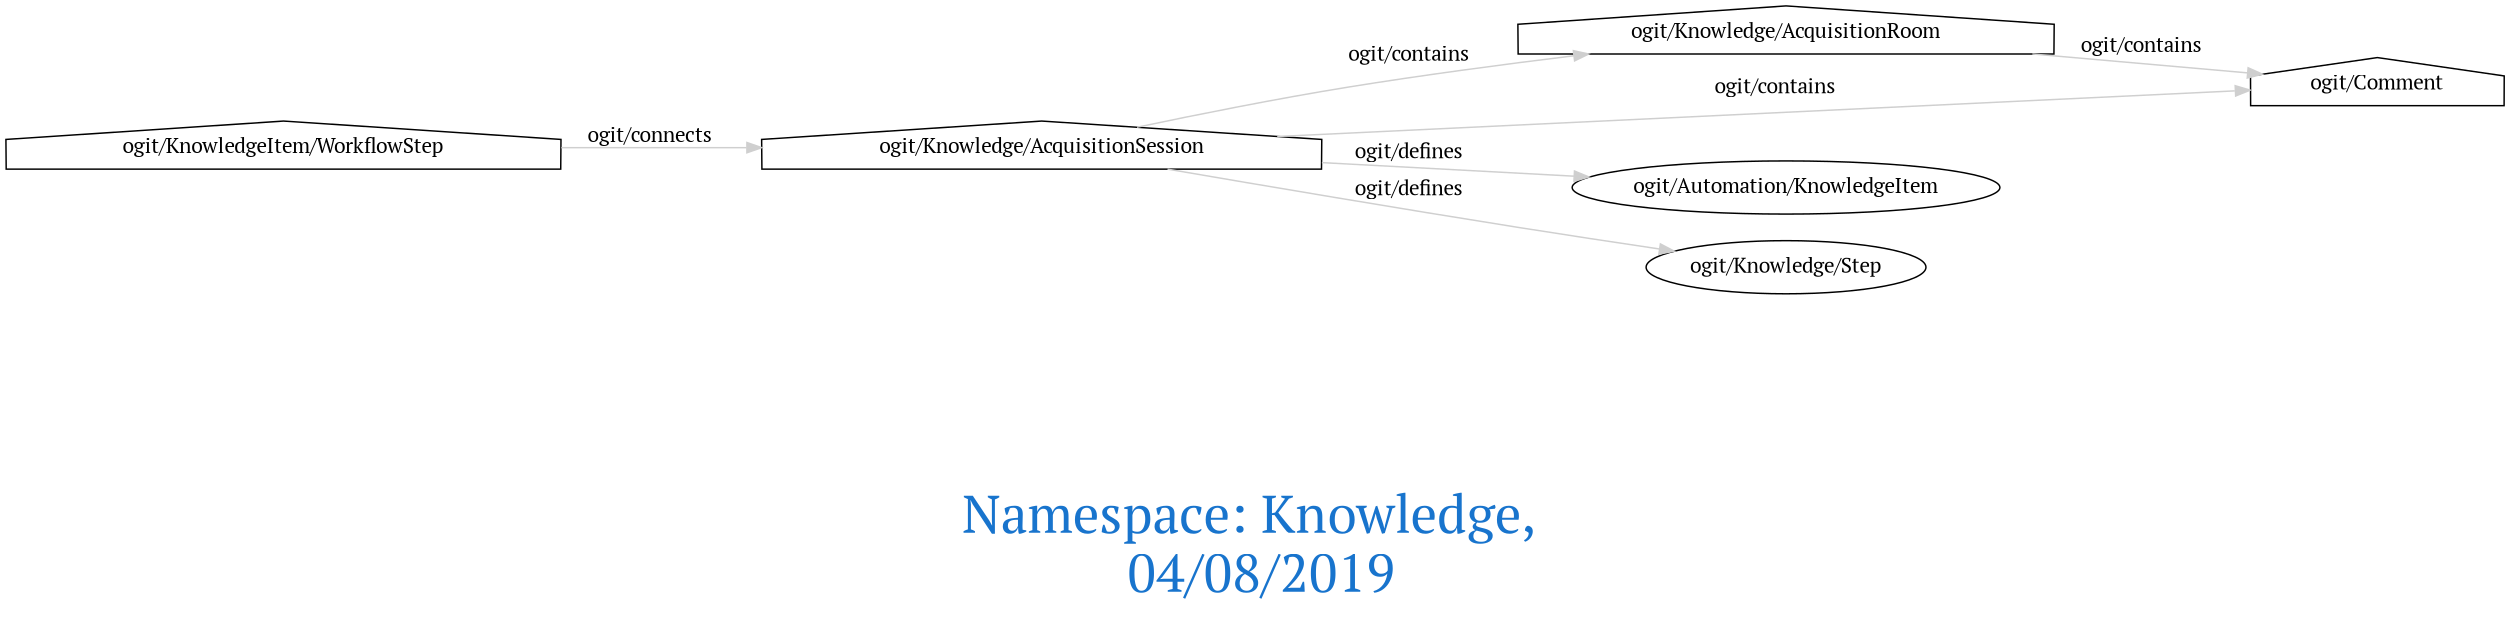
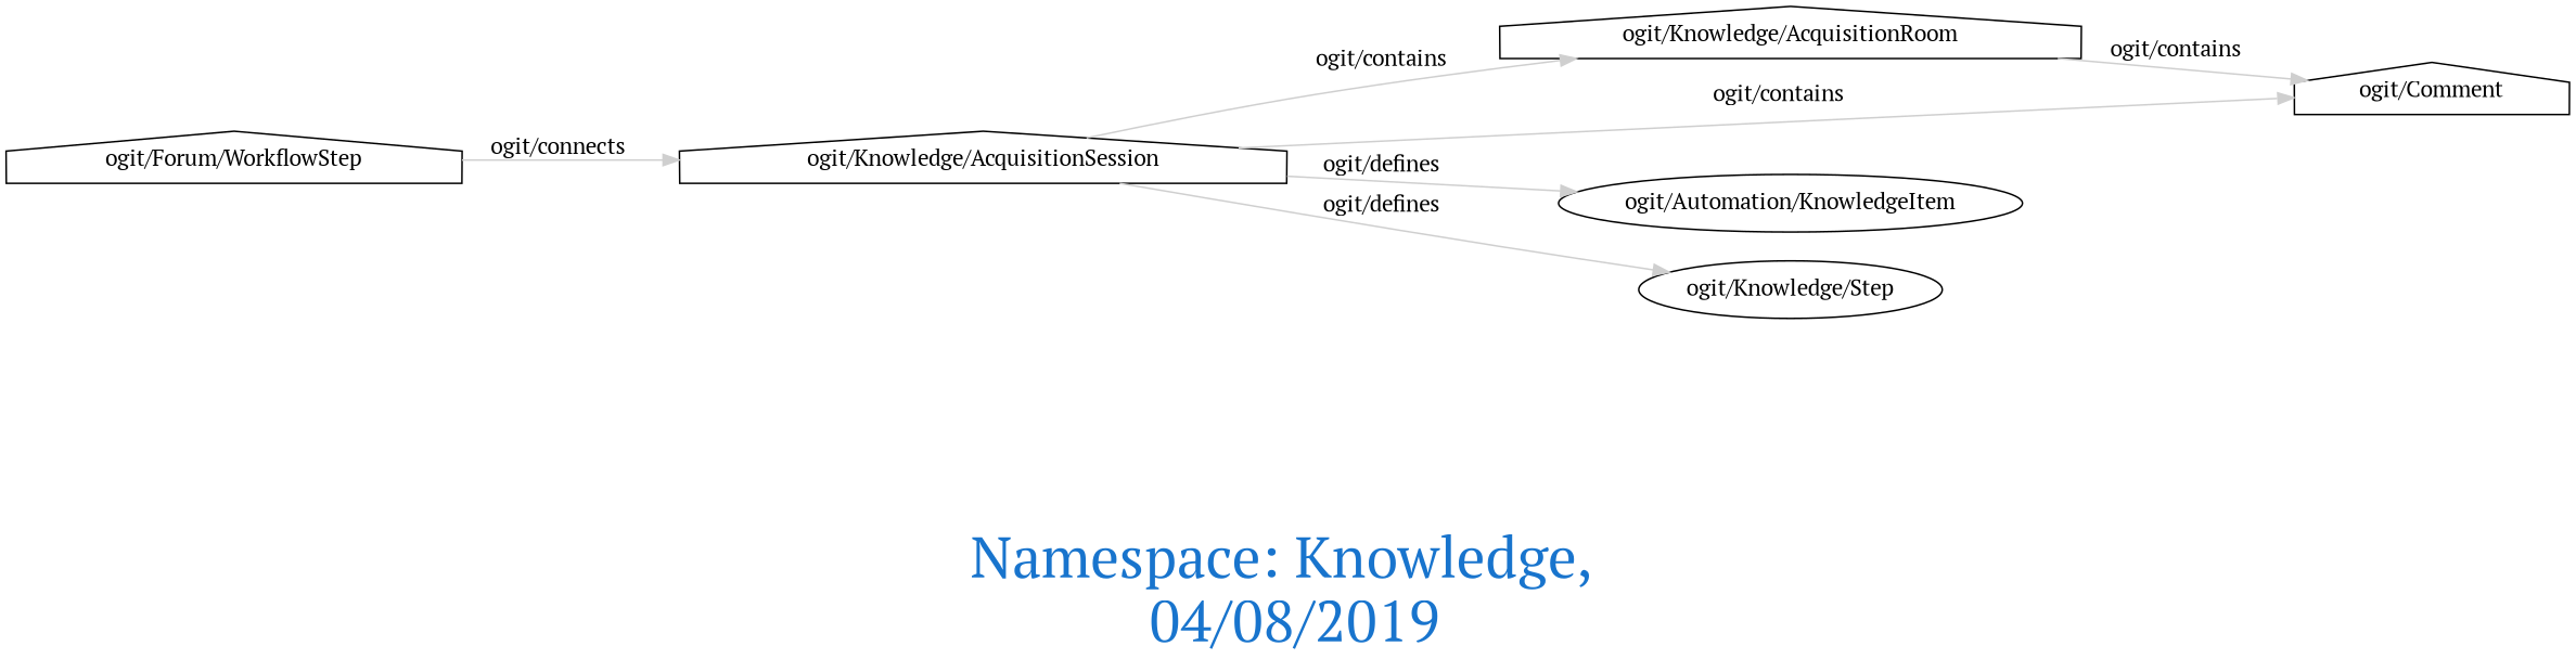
  digraph {
    fontcolor=dodgerblue3
    fontname="PT Serif"
    fontsize=36
    label="\n\n\nNamespace: Knowledge, \n 04/08/2019"
    rankdir=LR
    node [fontname="PT Serif" shape=house]
    edge [color=gray81 fontname="PT Serif"]
    "ogit/Knowledge/AcquisitionRoom"
    "ogit/Comment"
    "ogit/Knowledge/AcquisitionSession"
    "ogit/Automation/KnowledgeItem" [shape=ellipse]
    "ogit/Knowledge/Step" [shape=ellipse]
-   "ogit/Forum/WorkflowStep" [label="ogit/KnowledgeItem/WorkflowStep"]
+   "ogit/Forum/WorkflowStep"
    "ogit/Knowledge/AcquisitionRoom" -> "ogit/Comment" [label="ogit/contains    "]
    "ogit/Knowledge/AcquisitionSession" -> "ogit/Knowledge/AcquisitionRoom" [label="ogit/contains    "]
    "ogit/Knowledge/AcquisitionSession" -> "ogit/Comment" [label="ogit/contains    "]
    "ogit/Knowledge/AcquisitionSession" -> "ogit/Automation/KnowledgeItem" [label="ogit/defines    "]
    "ogit/Knowledge/AcquisitionSession" -> "ogit/Knowledge/Step" [label="ogit/defines    "]
    "ogit/Forum/WorkflowStep" -> "ogit/Knowledge/AcquisitionSession" [label="ogit/connects    "]
  }
